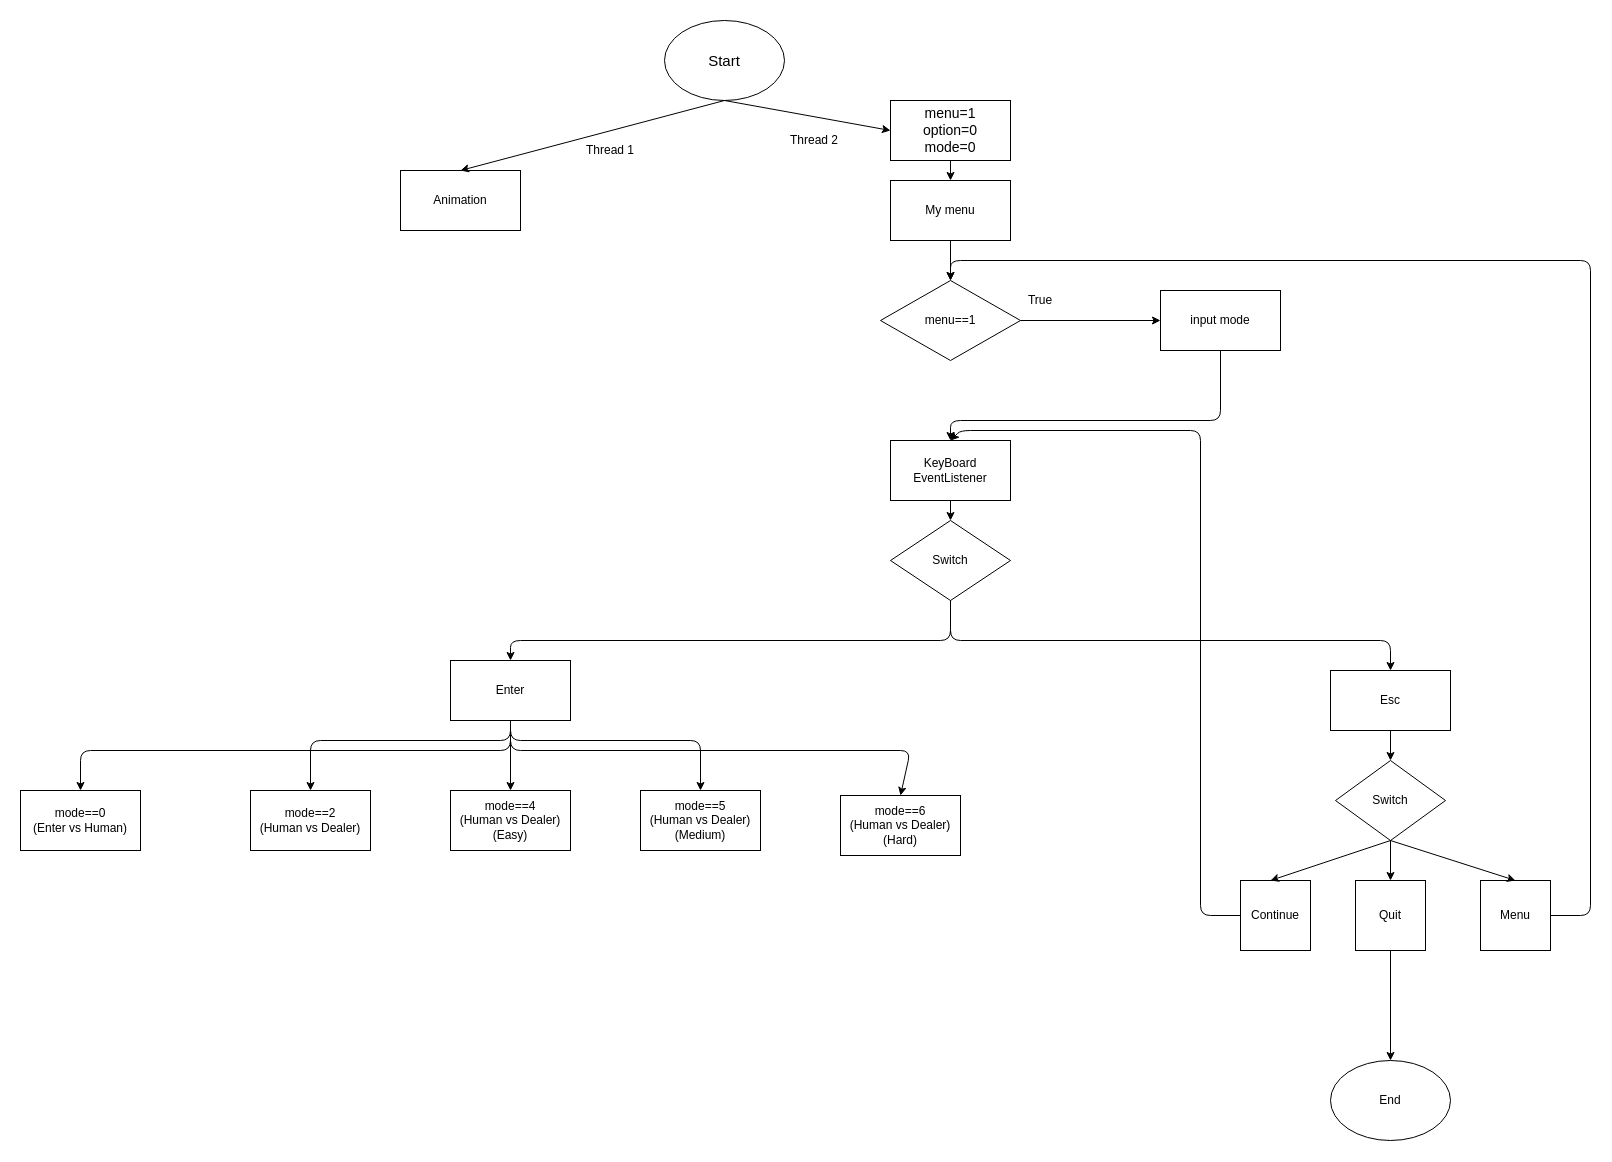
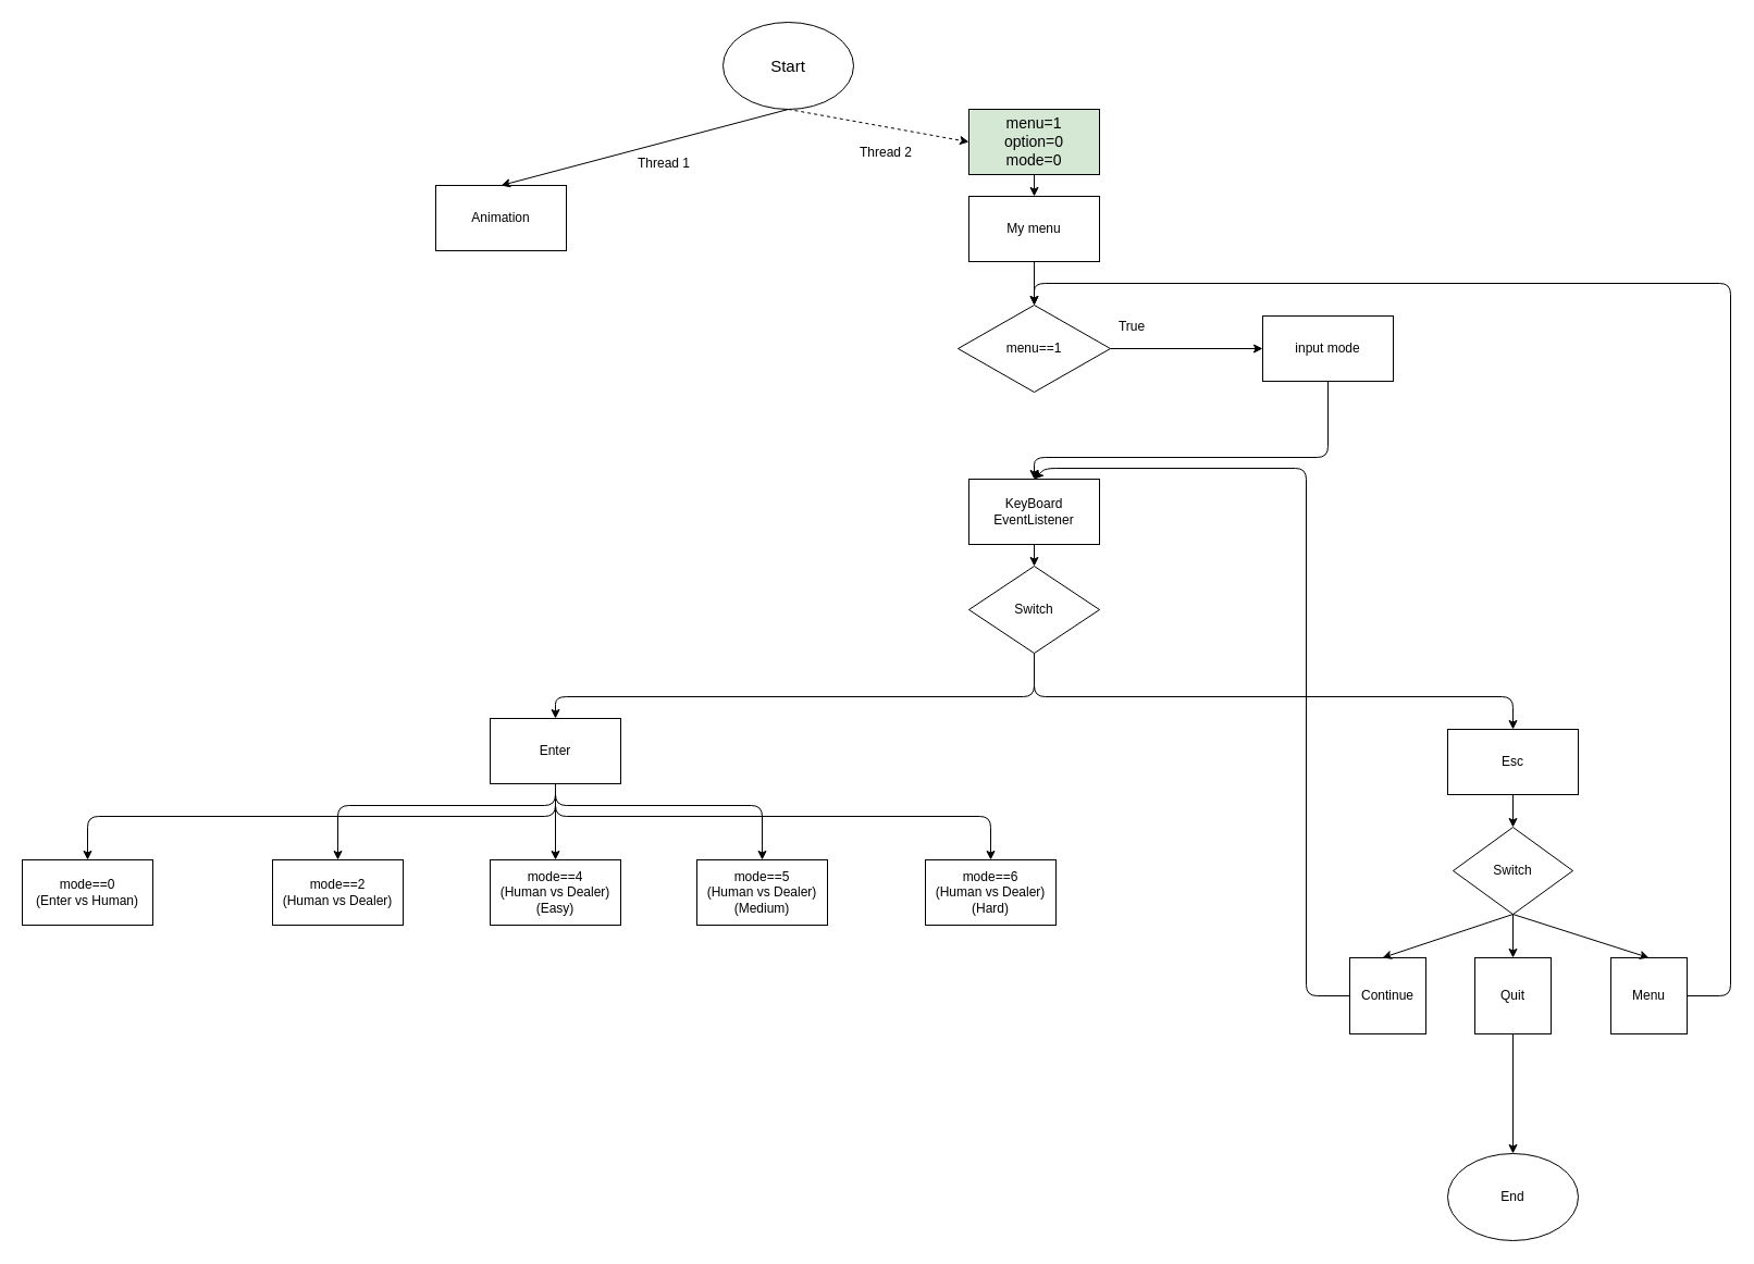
  <mxCell id="0" />
  <mxCell id="1" parent="0" />
  <mxCell id="2" value="&lt;font style=&quot;font-size: 15px&quot;&gt;Start&lt;/font&gt;" style="ellipse;whiteSpace=wrap;html=1;" vertex="1" parent="1"><mxGeometry x="664" y="20" width="120" height="80" as="geometry" /></mxCell>
  <mxCell id="3" value="Animation" style="rounded=0;whiteSpace=wrap;html=1;" vertex="1" parent="1"><mxGeometry x="400" y="170" width="120" height="60" as="geometry" /></mxCell>
  <mxCell id="4" value="My menu&lt;br&gt;" style="rounded=0;whiteSpace=wrap;html=1;" vertex="1" parent="1"><mxGeometry x="890" y="180" width="120" height="60" as="geometry" /></mxCell>
- <mxCell id="5" value="&lt;font style=&quot;font-size: 14px&quot;&gt;menu=1&lt;br&gt;option=0&lt;br&gt;&lt;/font&gt;&lt;div style=&quot;font-size: 14px&quot;&gt;&lt;font style=&quot;font-size: 14px&quot;&gt;mode=0&lt;/font&gt;&lt;/div&gt;" style="rounded=0;whiteSpace=wrap;html=1;align=center;" vertex="1" parent="1"><mxGeometry x="890" y="100" width="120" height="60" as="geometry" /></mxCell>
+ <mxCell id="5" value="&lt;font style=&quot;font-size: 14px&quot;&gt;menu=1&lt;br&gt;option=0&lt;br&gt;&lt;/font&gt;&lt;div style=&quot;font-size: 14px&quot;&gt;&lt;font style=&quot;font-size: 14px&quot;&gt;mode=0&lt;/font&gt;&lt;/div&gt;" style="rounded=0;whiteSpace=wrap;html=1;align=center;fillColor=#d5e8d4;" vertex="1" parent="1"><mxGeometry x="890" y="100" width="120" height="60" as="geometry" /></mxCell>
  <mxCell id="6" value="menu==1" style="rhombus;whiteSpace=wrap;html=1;" vertex="1" parent="1"><mxGeometry x="880" y="280" width="140" height="80" as="geometry" /></mxCell>
  <mxCell id="7" value="input mode" style="rounded=0;whiteSpace=wrap;html=1;" vertex="1" parent="1"><mxGeometry x="1160" y="290" width="120" height="60" as="geometry" /></mxCell>
  <mxCell id="8" value="" style="endArrow=classic;html=1;exitX=1;exitY=0.5;exitDx=0;exitDy=0;entryX=0;entryY=0.5;entryDx=0;entryDy=0;" edge="1" parent="1" source="6" target="7"><mxGeometry width="50" height="50" relative="1" as="geometry"><mxPoint x="1060" y="360" as="sourcePoint" /><mxPoint x="1110" y="310" as="targetPoint" /></mxGeometry></mxCell>
  <mxCell id="9" value="True" style="text;html=1;strokeColor=none;fillColor=none;align=center;verticalAlign=middle;whiteSpace=wrap;rounded=0;" vertex="1" parent="1"><mxGeometry x="1020" y="290" width="40" height="20" as="geometry" /></mxCell>
  <mxCell id="10" value="KeyBoard EventListener" style="rounded=0;whiteSpace=wrap;html=1;" vertex="1" parent="1"><mxGeometry x="890" y="440" width="120" height="60" as="geometry" /></mxCell>
  <mxCell id="11" value="" style="endArrow=classic;html=1;entryX=0.5;entryY=0;entryDx=0;entryDy=0;exitX=0.5;exitY=1;exitDx=0;exitDy=0;" edge="1" parent="1" source="7" target="10"><mxGeometry width="50" height="50" relative="1" as="geometry"><mxPoint x="960" y="510" as="sourcePoint" /><mxPoint x="1010" y="460" as="targetPoint" /><Array as="points"><mxPoint x="1220" y="420" /><mxPoint x="950" y="420" /></Array></mxGeometry></mxCell>
  <mxCell id="12" value="Switch" style="rhombus;whiteSpace=wrap;html=1;" vertex="1" parent="1"><mxGeometry x="890" y="520" width="120" height="80" as="geometry" /></mxCell>
  <mxCell id="13" value="Esc" style="rounded=0;whiteSpace=wrap;html=1;" vertex="1" parent="1"><mxGeometry x="1330" y="670" width="120" height="60" as="geometry" /></mxCell>
  <mxCell id="14" value="Enter" style="rounded=0;whiteSpace=wrap;html=1;" vertex="1" parent="1"><mxGeometry x="450" y="660" width="120" height="60" as="geometry" /></mxCell>
  <mxCell id="15" value="Switch" style="rhombus;whiteSpace=wrap;html=1;" vertex="1" parent="1"><mxGeometry x="1335" y="760" width="110" height="80" as="geometry" /></mxCell>
  <mxCell id="16" value="Continue" style="whiteSpace=wrap;html=1;aspect=fixed;" vertex="1" parent="1"><mxGeometry x="1240" y="880" width="70" height="70" as="geometry" /></mxCell>
  <mxCell id="17" value="Menu" style="whiteSpace=wrap;html=1;aspect=fixed;" vertex="1" parent="1"><mxGeometry x="1480" y="880" width="70" height="70" as="geometry" /></mxCell>
  <mxCell id="18" value="Quit" style="whiteSpace=wrap;html=1;aspect=fixed;" vertex="1" parent="1"><mxGeometry x="1355" y="880" width="70" height="70" as="geometry" /></mxCell>
  <mxCell id="19" value="End" style="ellipse;whiteSpace=wrap;html=1;" vertex="1" parent="1"><mxGeometry x="1330" y="1060" width="120" height="80" as="geometry" /></mxCell>
  <mxCell id="20" value="" style="endArrow=classic;html=1;exitX=0.5;exitY=1;exitDx=0;exitDy=0;entryX=0.5;entryY=0;entryDx=0;entryDy=0;" edge="1" parent="1" source="10" target="12"><mxGeometry width="50" height="50" relative="1" as="geometry"><mxPoint x="930" y="550" as="sourcePoint" /><mxPoint x="980" y="500" as="targetPoint" /></mxGeometry></mxCell>
  <mxCell id="21" value="" style="endArrow=classic;html=1;exitX=0.5;exitY=1;exitDx=0;exitDy=0;entryX=0.5;entryY=0;entryDx=0;entryDy=0;" edge="1" parent="1" source="12" target="13"><mxGeometry width="50" height="50" relative="1" as="geometry"><mxPoint x="1090" y="710" as="sourcePoint" /><mxPoint x="1140" y="660" as="targetPoint" /><Array as="points"><mxPoint x="950" y="640" /><mxPoint x="1390" y="640" /></Array></mxGeometry></mxCell>
  <mxCell id="22" value="" style="endArrow=classic;html=1;exitX=0.5;exitY=1;exitDx=0;exitDy=0;entryX=0.5;entryY=0;entryDx=0;entryDy=0;" edge="1" parent="1" source="12" target="14"><mxGeometry width="50" height="50" relative="1" as="geometry"><mxPoint x="1090" y="710" as="sourcePoint" /><mxPoint x="1140" y="660" as="targetPoint" /><Array as="points"><mxPoint x="950" y="640" /><mxPoint x="510" y="640" /></Array></mxGeometry></mxCell>
  <mxCell id="23" value="" style="endArrow=classic;html=1;exitX=0.5;exitY=1;exitDx=0;exitDy=0;entryX=0.5;entryY=0;entryDx=0;entryDy=0;" edge="1" parent="1" source="13" target="15"><mxGeometry width="50" height="50" relative="1" as="geometry"><mxPoint x="1370" y="780" as="sourcePoint" /><mxPoint x="1420" y="730" as="targetPoint" /></mxGeometry></mxCell>
  <mxCell id="24" value="" style="endArrow=classic;html=1;exitX=0.5;exitY=1;exitDx=0;exitDy=0;" edge="1" parent="1" source="15"><mxGeometry width="50" height="50" relative="1" as="geometry"><mxPoint x="1360" y="850" as="sourcePoint" /><mxPoint x="1270" y="880" as="targetPoint" /></mxGeometry></mxCell>
  <mxCell id="25" value="" style="endArrow=classic;html=1;entryX=0.5;entryY=0;entryDx=0;entryDy=0;" edge="1" parent="1" target="17"><mxGeometry width="50" height="50" relative="1" as="geometry"><mxPoint x="1390" y="840" as="sourcePoint" /><mxPoint x="1200" y="850" as="targetPoint" /></mxGeometry></mxCell>
  <mxCell id="26" value="" style="endArrow=classic;html=1;entryX=0.5;entryY=0;entryDx=0;entryDy=0;exitX=0.5;exitY=1;exitDx=0;exitDy=0;" edge="1" parent="1" source="15" target="18"><mxGeometry width="50" height="50" relative="1" as="geometry"><mxPoint x="1150" y="900" as="sourcePoint" /><mxPoint x="1200" y="850" as="targetPoint" /></mxGeometry></mxCell>
  <mxCell id="27" value="" style="endArrow=classic;html=1;exitX=0.5;exitY=1;exitDx=0;exitDy=0;" edge="1" parent="1" source="18" target="19"><mxGeometry width="50" height="50" relative="1" as="geometry"><mxPoint x="1150" y="900" as="sourcePoint" /><mxPoint x="1200" y="850" as="targetPoint" /></mxGeometry></mxCell>
  <mxCell id="28" value="" style="endArrow=classic;html=1;exitX=1;exitY=0.5;exitDx=0;exitDy=0;entryX=0.5;entryY=0;entryDx=0;entryDy=0;" edge="1" parent="1" source="17" target="6"><mxGeometry width="50" height="50" relative="1" as="geometry"><mxPoint x="1150" y="900" as="sourcePoint" /><mxPoint x="1200" y="850" as="targetPoint" /><Array as="points"><mxPoint x="1590" y="915" /><mxPoint x="1590" y="260" /><mxPoint x="950" y="260" /></Array></mxGeometry></mxCell>
  <mxCell id="29" value="" style="endArrow=classic;html=1;exitX=0.5;exitY=1;exitDx=0;exitDy=0;entryX=0.5;entryY=0;entryDx=0;entryDy=0;" edge="1" parent="1" source="5" target="4"><mxGeometry width="50" height="50" relative="1" as="geometry"><mxPoint x="1150" y="310" as="sourcePoint" /><mxPoint x="1200" y="260" as="targetPoint" /></mxGeometry></mxCell>
- <mxCell id="30" value="" style="endArrow=classic;html=1;exitX=0.5;exitY=1;exitDx=0;exitDy=0;entryX=0;entryY=0.5;entryDx=0;entryDy=0;" edge="1" parent="1" source="2" target="5"><mxGeometry width="50" height="50" relative="1" as="geometry"><mxPoint x="1150" y="310" as="sourcePoint" /><mxPoint x="1200" y="260" as="targetPoint" /></mxGeometry></mxCell>
+ <mxCell id="30" value="" style="endArrow=classic;html=1;exitX=0.5;exitY=1;exitDx=0;exitDy=0;entryX=0;entryY=0.5;entryDx=0;entryDy=0;dashed=1;" edge="1" parent="1" source="2" target="5"><mxGeometry width="50" height="50" relative="1" as="geometry"><mxPoint x="1150" y="310" as="sourcePoint" /><mxPoint x="1200" y="260" as="targetPoint" /></mxGeometry></mxCell>
  <mxCell id="31" value="" style="endArrow=classic;html=1;exitX=0.5;exitY=1;exitDx=0;exitDy=0;entryX=0.5;entryY=0;entryDx=0;entryDy=0;" edge="1" parent="1" source="4" target="6"><mxGeometry width="50" height="50" relative="1" as="geometry"><mxPoint x="1150" y="310" as="sourcePoint" /><mxPoint x="1200" y="260" as="targetPoint" /></mxGeometry></mxCell>
  <mxCell id="32" value="" style="endArrow=classic;html=1;exitX=0;exitY=0.5;exitDx=0;exitDy=0;" edge="1" parent="1" source="16"><mxGeometry width="50" height="50" relative="1" as="geometry"><mxPoint x="1150" y="710" as="sourcePoint" /><mxPoint x="950" y="440" as="targetPoint" /><Array as="points"><mxPoint x="1200" y="915" /><mxPoint x="1200" y="430" /><mxPoint x="960" y="430" /></Array></mxGeometry></mxCell>
  <mxCell id="33" value="" style="endArrow=classic;html=1;exitX=0.5;exitY=1;exitDx=0;exitDy=0;entryX=0.5;entryY=0;entryDx=0;entryDy=0;" edge="1" parent="1" source="2" target="3"><mxGeometry width="50" height="50" relative="1" as="geometry"><mxPoint x="610" y="120" as="sourcePoint" /><mxPoint x="660" y="70" as="targetPoint" /></mxGeometry></mxCell>
  <mxCell id="34" value="Thread 1&lt;br&gt;" style="text;html=1;strokeColor=none;fillColor=none;align=center;verticalAlign=middle;whiteSpace=wrap;rounded=0;" vertex="1" parent="1"><mxGeometry x="570" y="140" width="80" height="20" as="geometry" /></mxCell>
  <mxCell id="35" value="Thread 2" style="text;html=1;strokeColor=none;fillColor=none;align=center;verticalAlign=middle;whiteSpace=wrap;rounded=0;" vertex="1" parent="1"><mxGeometry x="784" y="130" width="60" height="20" as="geometry" /></mxCell>
  <mxCell id="36" value="mode==0&lt;br&gt;(Enter vs Human)" style="rounded=0;whiteSpace=wrap;html=1;" vertex="1" parent="1"><mxGeometry x="20" y="790" width="120" height="60" as="geometry" /></mxCell>
  <mxCell id="37" value="mode==2&lt;br&gt;(Human vs Dealer)" style="rounded=0;whiteSpace=wrap;html=1;" vertex="1" parent="1"><mxGeometry x="250" y="790" width="120" height="60" as="geometry" /></mxCell>
  <mxCell id="38" value="mode==4&lt;br&gt;(Human vs Dealer)&lt;br&gt;(Easy)" style="rounded=0;whiteSpace=wrap;html=1;" vertex="1" parent="1"><mxGeometry x="450" y="790" width="120" height="60" as="geometry" /></mxCell>
  <mxCell id="39" value="&lt;span&gt;mode==5&lt;/span&gt;&lt;br&gt;&lt;span&gt;(Human vs Dealer)&lt;/span&gt;&lt;br&gt;&lt;span&gt;(Medium)&lt;/span&gt;" style="rounded=0;whiteSpace=wrap;html=1;" vertex="1" parent="1"><mxGeometry x="640" y="790" width="120" height="60" as="geometry" /></mxCell>
- <mxCell id="40" value="&lt;span&gt;mode==6&lt;/span&gt;&lt;br&gt;&lt;span&gt;(Human vs Dealer)&lt;/span&gt;&lt;br&gt;&lt;span&gt;(Hard)&lt;/span&gt;" style="rounded=0;whiteSpace=wrap;html=1;" vertex="1" parent="1"><mxGeometry x="840" y="795" width="120" height="60" as="geometry" /></mxCell>
+ <mxCell id="40" value="&lt;span&gt;mode==6&lt;/span&gt;&lt;br&gt;&lt;span&gt;(Human vs Dealer)&lt;/span&gt;&lt;br&gt;&lt;span&gt;(Hard)&lt;/span&gt;" style="rounded=0;whiteSpace=wrap;html=1;" vertex="1" parent="1"><mxGeometry x="850" y="790" width="120" height="60" as="geometry" /></mxCell>
  <mxCell id="41" value="" style="endArrow=classic;html=1;exitX=0.5;exitY=1;exitDx=0;exitDy=0;entryX=0.5;entryY=0;entryDx=0;entryDy=0;" edge="1" parent="1" source="14" target="36"><mxGeometry width="50" height="50" relative="1" as="geometry"><mxPoint x="490" y="880" as="sourcePoint" /><mxPoint x="540" y="830" as="targetPoint" /><Array as="points"><mxPoint x="510" y="750" /><mxPoint x="80" y="750" /></Array></mxGeometry></mxCell>
  <mxCell id="42" value="" style="endArrow=classic;html=1;entryX=0.5;entryY=0;entryDx=0;entryDy=0;" edge="1" parent="1" target="37"><mxGeometry width="50" height="50" relative="1" as="geometry"><mxPoint x="510" y="720" as="sourcePoint" /><mxPoint x="540" y="830" as="targetPoint" /><Array as="points"><mxPoint x="510" y="740" /><mxPoint y="740" x="310" /></Array></mxGeometry></mxCell>
  <mxCell id="43" value="" style="endArrow=classic;html=1;entryX=0.5;entryY=0;entryDx=0;entryDy=0;exitX=0.5;exitY=1;exitDx=0;exitDy=0;" edge="1" parent="1" source="14" target="38"><mxGeometry width="50" height="50" relative="1" as="geometry"><mxPoint x="500" y="720" as="sourcePoint" /><mxPoint x="540" y="830" as="targetPoint" /><Array as="points" /></mxGeometry></mxCell>
  <mxCell id="44" value="" style="endArrow=classic;html=1;entryX=0.5;entryY=0;entryDx=0;entryDy=0;" edge="1" parent="1" target="39"><mxGeometry width="50" height="50" relative="1" as="geometry"><mxPoint x="510" y="720" as="sourcePoint" /><mxPoint x="540" y="830" as="targetPoint" /><Array as="points"><mxPoint x="510" y="740" /><mxPoint x="700" y="740" /></Array></mxGeometry></mxCell>
  <mxCell id="45" value="" style="endArrow=classic;html=1;entryX=0.5;entryY=0;entryDx=0;entryDy=0;" edge="1" parent="1" target="40"><mxGeometry width="50" height="50" relative="1" as="geometry"><mxPoint x="510" y="720" as="sourcePoint" /><mxPoint x="540" y="830" as="targetPoint" /><Array as="points"><mxPoint x="510" y="750" /><mxPoint x="910" y="750" /></Array></mxGeometry></mxCell>
